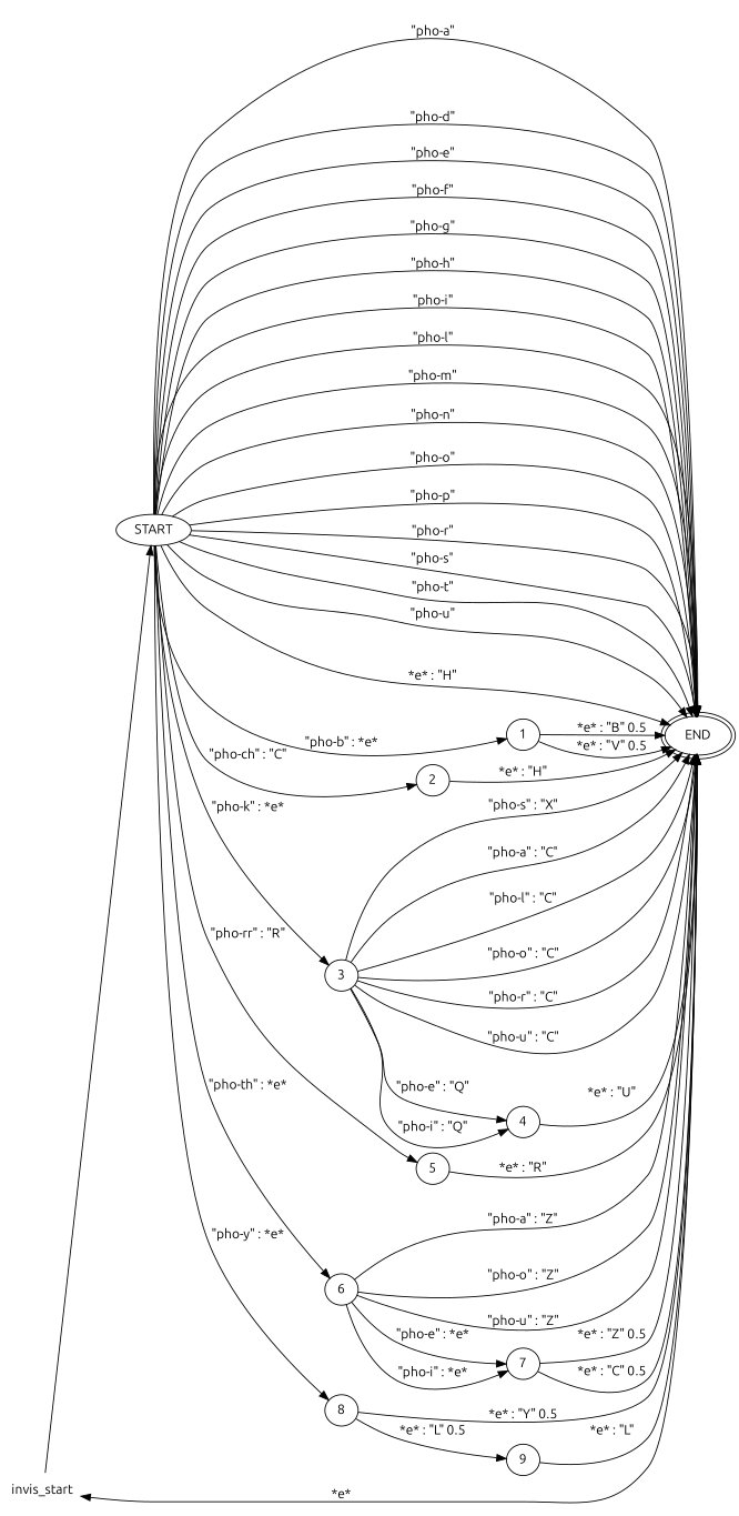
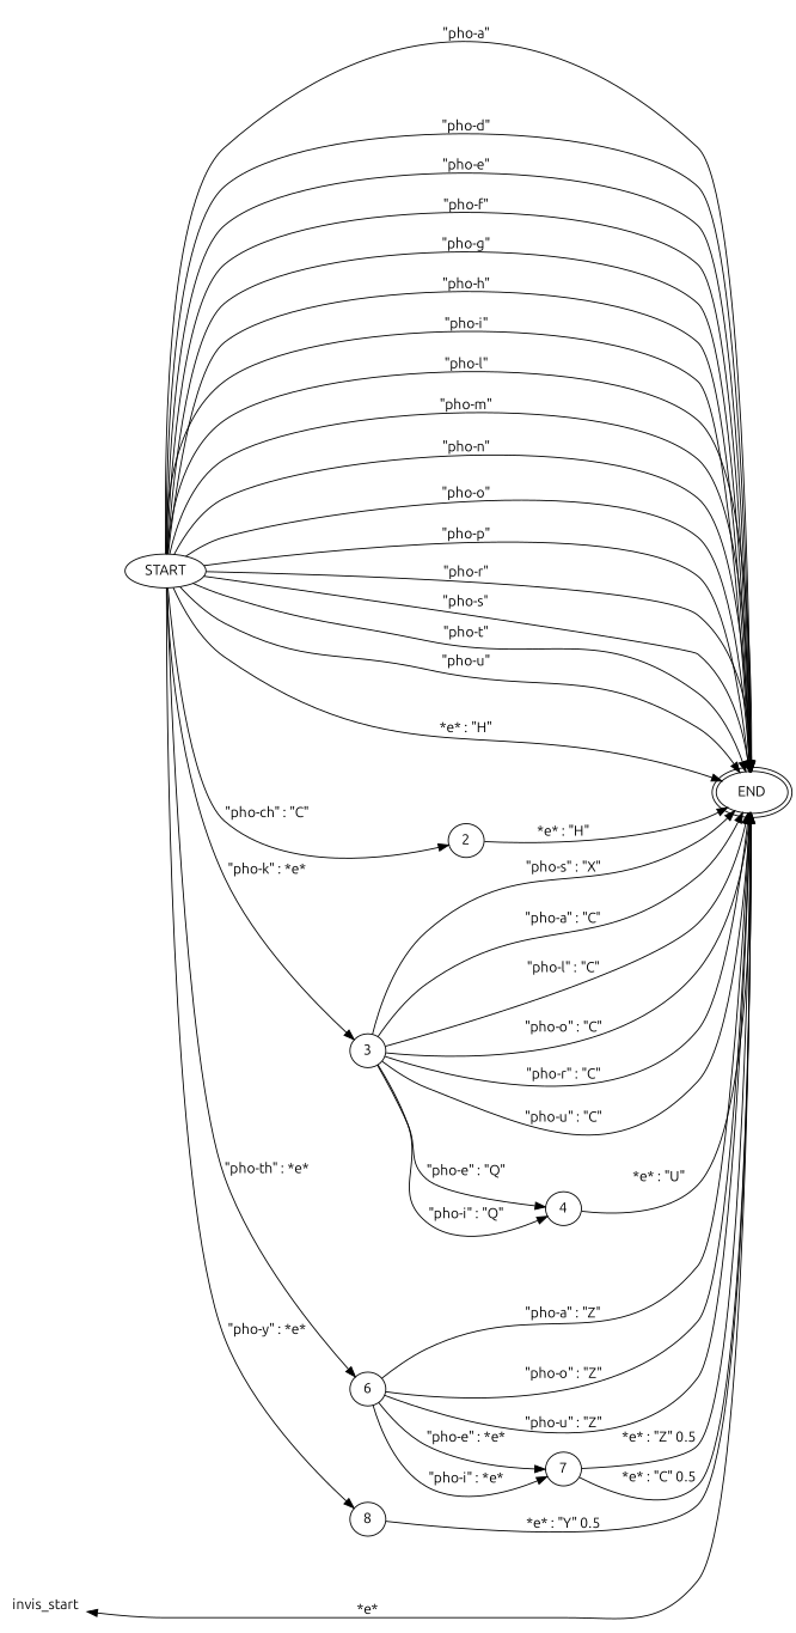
  digraph {
    fontname=Ubuntu
    rankdir=LR
    node [fontname=Ubuntu shape=ellipse]
    edge [fontname=Ubuntu]
    invis_start [shape=plaintext]
    START [height=.1 width=.1]
    END [height=.1 peripheries=2 width=.1]
-   1 [height=.1 width=.1]
    2 [height=.1 width=.1]
    3 [height=.1 width=.1]
-   5 [height=.1 width=.1]
    6 [height=.1 width=.1]
    8 [height=.1 width=.1]
    4 [height=.1 width=.1]
    7 [height=.1 width=.1]
-   9 [height=.1 width=.1]
-   invis_start -> START
    START -> END [label="\"pho-a\""]
    START -> END [label="\"pho-d\""]
    START -> END [label="\"pho-e\""]
    START -> END [label="\"pho-f\""]
    START -> END [label="\"pho-g\""]
    START -> END [label="\"pho-h\""]
    START -> END [label="\"pho-i\""]
    START -> END [label="\"pho-l\""]
    START -> END [label="\"pho-m\""]
    START -> END [label="\"pho-n\""]
    START -> END [label="\"pho-o\""]
    START -> END [label="\"pho-p\""]
    START -> END [label="\"pho-r\""]
    START -> END [label="\"pho-s\""]
    START -> END [label="\"pho-t\""]
    START -> END [label="\"pho-u\""]
    START -> END [label="*e* : \"H\""]
-   START -> 1 [label="\"pho-b\" : *e*"]
    START -> 2 [label="\"pho-ch\" : \"C\""]
    START -> 3 [label="\"pho-k\" : *e*"]
-   START -> 5 [label="\"pho-rr\" : \"R\""]
    START -> 6 [label="\"pho-th\" : *e*"]
    START -> 8 [label="\"pho-y\" : *e*"]
    END -> invis_start [label="*e*"]
-   1 -> END [label="*e* : \"B\" 0.5"]
-   1 -> END [label="*e* : \"V\" 0.5"]
    2 -> END [label="*e* : \"H\""]
    3 -> END [label="\"pho-s\" : \"X\""]
    3 -> END [label="\"pho-a\" : \"C\""]
    3 -> END [label="\"pho-l\" : \"C\""]
    3 -> END [label="\"pho-o\" : \"C\""]
    3 -> END [label="\"pho-r\" : \"C\""]
    3 -> END [label="\"pho-u\" : \"C\""]
    3 -> 4 [label="\"pho-e\" : \"Q\""]
    3 -> 4 [label="\"pho-i\" : \"Q\""]
-   5 -> END [label="*e* : \"R\""]
    6 -> END [label="\"pho-a\" : \"Z\""]
    6 -> END [label="\"pho-o\" : \"Z\""]
    6 -> END [label="\"pho-u\" : \"Z\""]
    6 -> 7 [label="\"pho-e\" : *e*"]
    6 -> 7 [label="\"pho-i\" : *e*"]
    8 -> END [label="*e* : \"Y\" 0.5"]
-   8 -> 9 [label="*e* : \"L\" 0.5"]
    4 -> END [label="*e* : \"U\""]
    7 -> END [label="*e* : \"Z\" 0.5"]
    7 -> END [label="*e* : \"C\" 0.5"]
-   9 -> END [label="*e* : \"L\""]
  }
